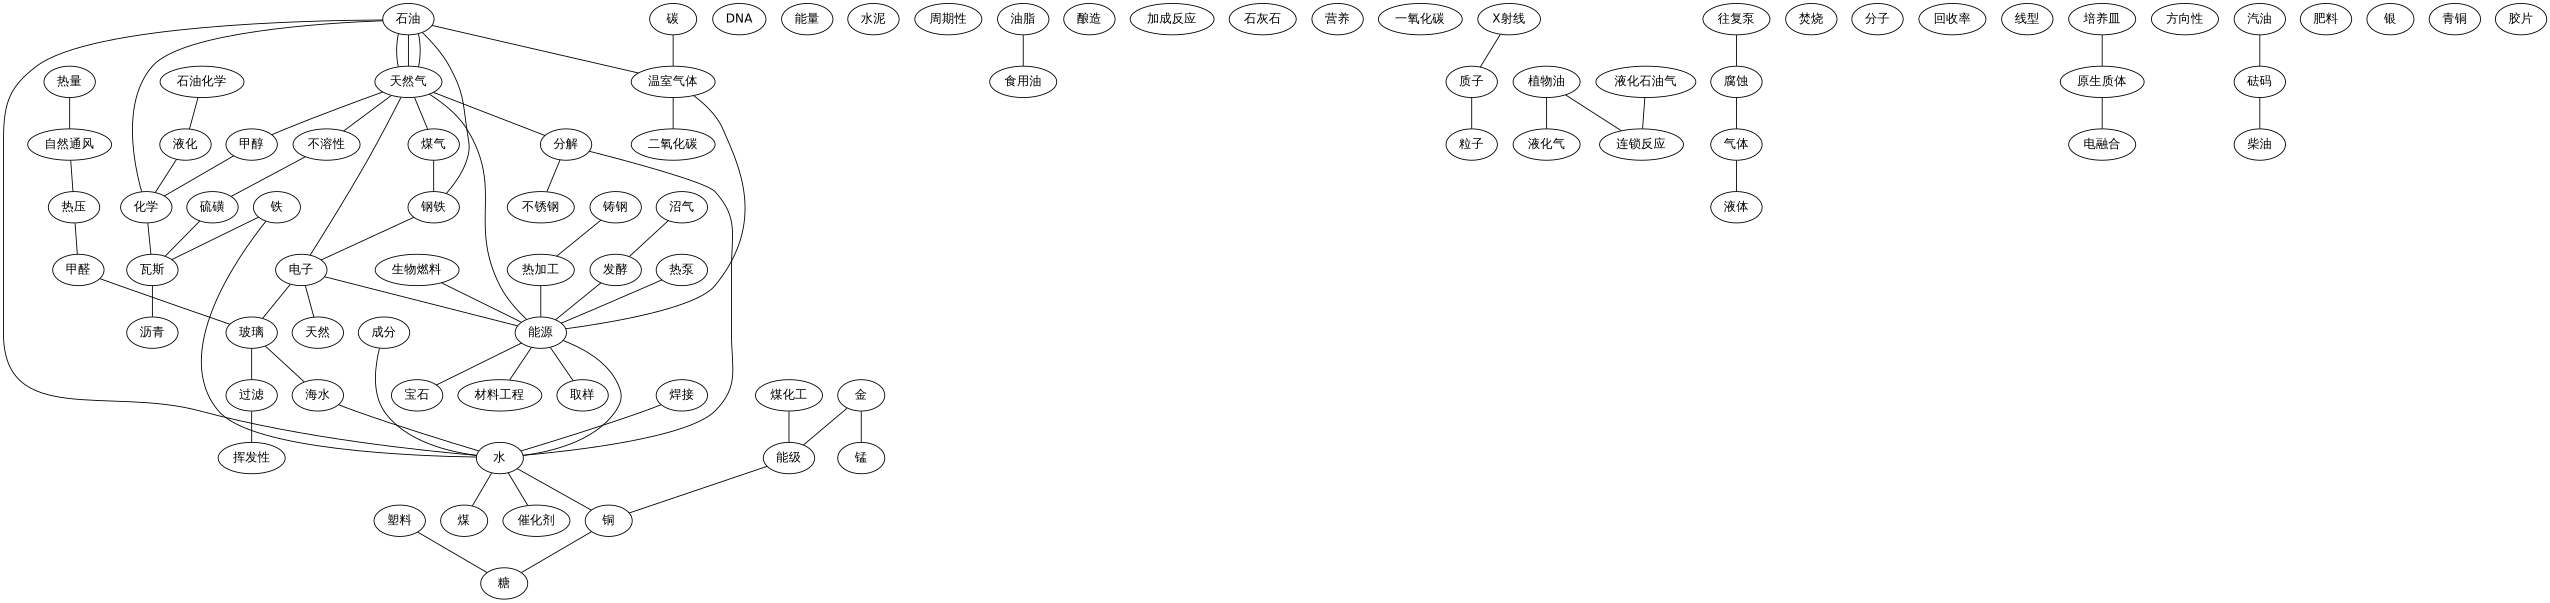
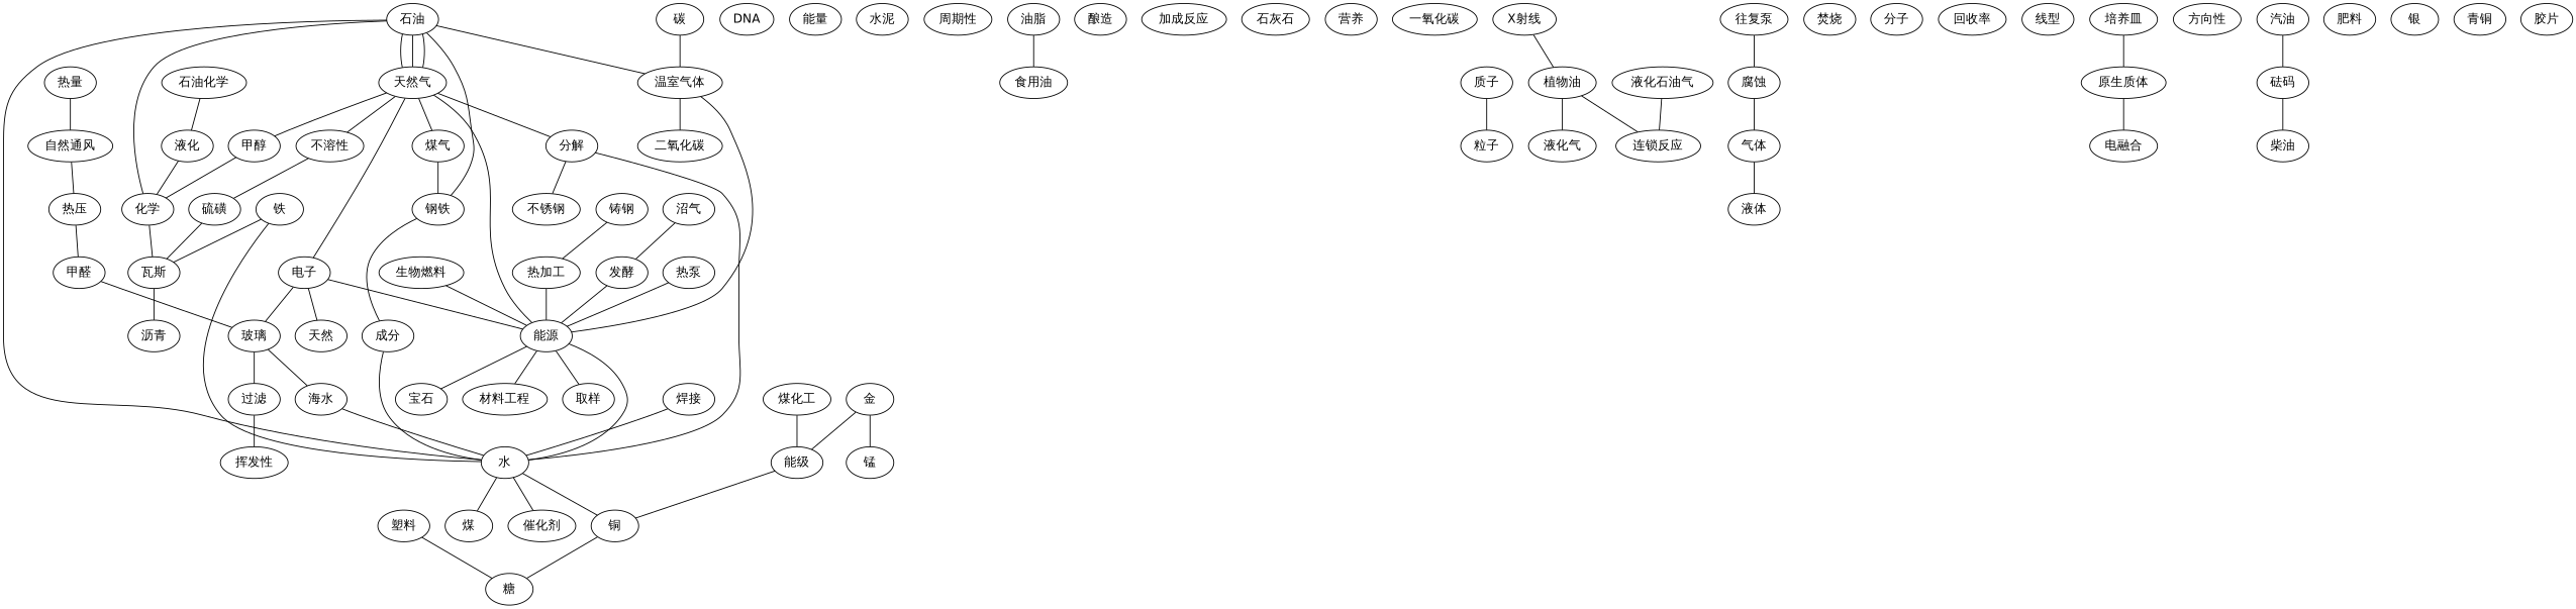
  graph {
    fontname="DejaVu Sans"
    node [fontname="DejaVu Sans"]
    edge [fontname="DejaVu Sans"]
    "塑料"
    "糖"
    "天然气"
    "石油"
    "电子"
    "甲醇"
    "分解"
    "煤气"
    "不溶性"
    "水"
    "温室气体"
    "钢铁"
    "天然"
    "能源"
    "玻璃"
    "化学"
    "不锈钢"
    "硫磺"
    "煤"
    "催化剂"
    "铜"
    "二氧化碳"
    DNA
    "能量"
    "铁"
    "瓦斯"
    "沥青"
    "水泥"
    "材料工程"
    "取样"
    "宝石"
    "过滤"
    "海水"
    "周期性"
    "油脂"
    "食用油"
    "成分"
    "酿造"
    "铸钢"
    "热加工"
    "加成反应"
    "石灰石"
    "营养"
    "煤化工"
    "能级"
    "金"
    "锰"
    "碳"
    "一氧化碳"
    "质子"
    "粒子"
    "植物油"
    "液化气"
    "连锁反应"
    "液化石油气"
    "往复泵"
    "腐蚀"
    "气体"
    "液体"
    "焚烧"
    "热量"
    "自然通风"
    "热压"
    "甲醛"
    "挥发性"
    "分子"
    "回收率"
    "线型"
    "沼气"
    "发酵"
    "培养皿"
    "原生质体"
    "电融合"
    "热泵"
    "方向性"
    "汽油"
    "砝码"
    "柴油"
    "X射线"
    "肥料"
    "银"
    "焊接"
    "青铜"
    "胶片"
    "石油化学"
    "液化"
    "生物燃料"
    "塑料" -- "糖"
    "天然气" -- "石油"
    "天然气" -- "石油"
    "天然气" -- "电子"
    "天然气" -- "甲醇"
    "天然气" -- "分解"
    "天然气" -- "煤气"
    "天然气" -- "不溶性"
    "石油" -- "天然气"
    "石油" -- "水"
    "石油" -- "温室气体"
    "石油" -- "钢铁"
    "电子" -- "天然"
    "电子" -- "能源"
    "电子" -- "玻璃"
    "甲醇" -- "化学"
    "分解" -- "水"
    "分解" -- "不锈钢"
    "煤气" -- "钢铁"
    "不溶性" -- "硫磺"
    "水" -- "煤"
    "水" -- "催化剂"
    "水" -- "铜"
    "温室气体" -- "能源"
    "温室气体" -- "二氧化碳"
-   "钢铁" -- "电子"
+   "钢铁" -- "成分"
    "能源" -- "天然气"
    "能源" -- "水"
    "能源" -- "材料工程"
    "能源" -- "取样"
    "能源" -- "宝石"
    "玻璃" -- "过滤"
    "玻璃" -- "海水"
    "化学" -- "石油"
    "化学" -- "瓦斯"
    "硫磺" -- "瓦斯"
    "铜" -- "糖"
    "铁" -- "水"
    "铁" -- "瓦斯"
    "瓦斯" -- "沥青"
    "过滤" -- "挥发性"
    "海水" -- "水"
    "油脂" -- "食用油"
    "成分" -- "水"
    "铸钢" -- "热加工"
    "热加工" -- "能源"
    "煤化工" -- "能级"
    "能级" -- "铜"
    "金" -- "能级"
    "金" -- "锰"
    "碳" -- "温室气体"
    "质子" -- "粒子"
    "植物油" -- "液化气"
    "植物油" -- "连锁反应"
    "液化石油气" -- "连锁反应"
    "往复泵" -- "腐蚀"
    "腐蚀" -- "气体"
    "气体" -- "液体"
    "热量" -- "自然通风"
    "自然通风" -- "热压"
    "热压" -- "甲醛"
    "甲醛" -- "玻璃"
    "沼气" -- "发酵"
    "发酵" -- "能源"
    "培养皿" -- "原生质体"
    "原生质体" -- "电融合"
    "热泵" -- "能源"
    "汽油" -- "砝码"
    "砝码" -- "柴油"
-   "X射线" -- "质子"
+   "X射线" -- "植物油"
    "焊接" -- "水"
    "石油化学" -- "液化"
    "液化" -- "化学"
    "生物燃料" -- "能源"
  }
